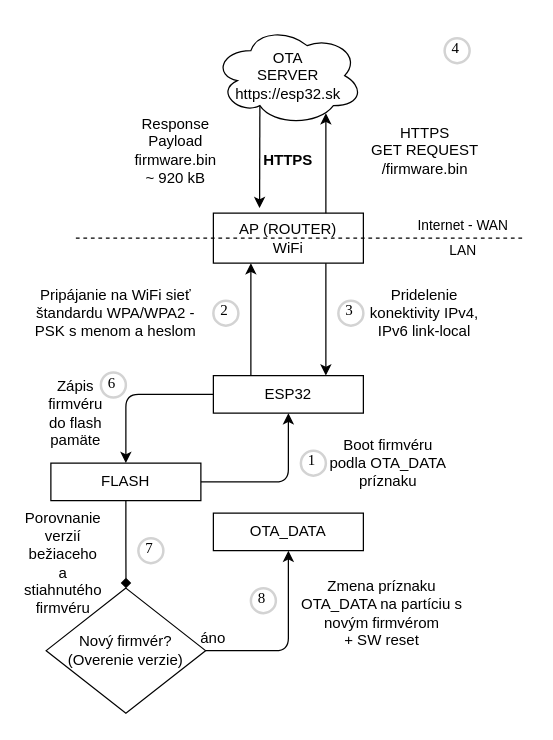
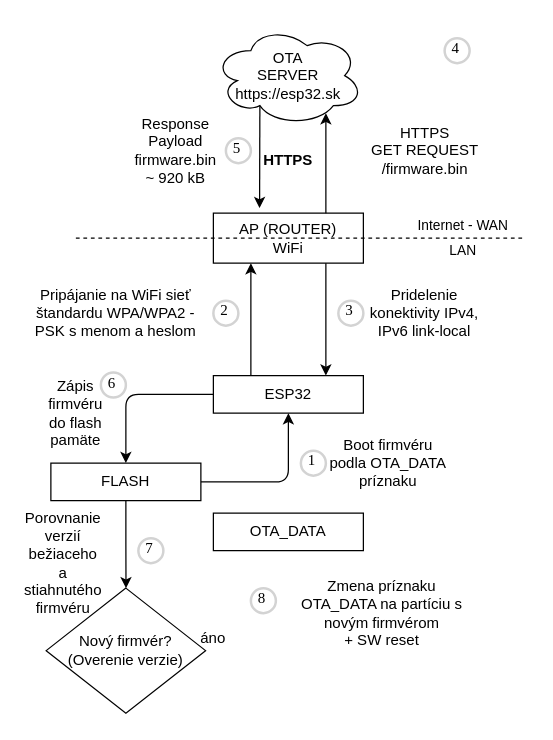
  <mxCell id="0" />
  <mxCell id="1" parent="0" />
  <mxCell id="2" value="" style="edgeStyle=orthogonalEdgeStyle;rounded=0;orthogonalLoop=1;jettySize=auto;html=1;entryX=0.25;entryY=1;entryDx=0;entryDy=0;exitX=0.25;exitY=0;exitDx=0;exitDy=0;" parent="1" source="3" target="5" edge="1"><mxGeometry relative="1" as="geometry"><mxPoint x="230" y="220" as="targetPoint" /></mxGeometry></mxCell>
  <mxCell id="3" value="ESP32" style="rounded=0;whiteSpace=wrap;html=1;" parent="1" vertex="1"><mxGeometry x="170" y="300" width="120" height="30" as="geometry" /></mxCell>
  <mxCell id="4" value="OTA_DATA" style="rounded=0;whiteSpace=wrap;html=1;" parent="1" vertex="1"><mxGeometry x="170" y="410" width="120" height="30" as="geometry" /></mxCell>
  <mxCell id="5" value="AP (ROUTER)&lt;br&gt;WiFi" style="rounded=0;whiteSpace=wrap;html=1;" parent="1" vertex="1"><mxGeometry x="170" y="170" width="120" height="40" as="geometry" /></mxCell>
  <mxCell id="6" value="OTA&lt;br&gt;SERVER&lt;br&gt;https://esp32.sk" style="ellipse;shape=cloud;whiteSpace=wrap;html=1;" parent="1" vertex="1"><mxGeometry x="170" width="120" height="80" as="geometry" y="20" /></mxCell>
  <mxCell id="7" value="" style="endArrow=classic;html=1;exitX=0.75;exitY=1;exitDx=0;exitDy=0;entryX=0.75;entryY=0;entryDx=0;entryDy=0;" parent="1" source="5" target="3" edge="1"><mxGeometry width="50" height="50" relative="1" as="geometry"><mxPoint x="370" y="350" as="sourcePoint" /><mxPoint x="420" y="300" as="targetPoint" /></mxGeometry></mxCell>
  <mxCell id="8" value="Nový firmvér?&lt;br&gt;(Overenie verzie)" style="rhombus;whiteSpace=wrap;html=1;" parent="1" vertex="1"><mxGeometry x="36.25" y="470" width="127.5" height="100" as="geometry" /></mxCell>
  <mxCell id="9" value="" style="endArrow=classic;html=1;entryX=0.5;entryY=1;entryDx=0;entryDy=0;exitX=1;exitY=0.5;exitDx=0;exitDy=0;" parent="1" source="26" target="3" edge="1"><mxGeometry width="50" height="50" relative="1" as="geometry"><mxPoint x="150" y="320" as="sourcePoint" /><mxPoint x="200" y="270" as="targetPoint" /><Array as="points"><mxPoint x="230" y="385" /></Array></mxGeometry></mxCell>
  <mxCell id="10" value="1" style="ellipse;whiteSpace=wrap;html=1;aspect=fixed;strokeWidth=2;fontFamily=Tahoma;spacingBottom=4;spacingRight=2;strokeColor=#d3d3d3;" parent="1" vertex="1"><mxGeometry x="240" y="360" width="20" height="20" as="geometry" /></mxCell>
  <mxCell id="11" value="2" style="ellipse;whiteSpace=wrap;html=1;aspect=fixed;strokeWidth=2;fontFamily=Tahoma;spacingBottom=4;spacingRight=2;strokeColor=#d3d3d3;" parent="1" vertex="1"><mxGeometry x="170" y="240" width="20" height="20" as="geometry" /></mxCell>
  <mxCell id="12" value="3" style="ellipse;whiteSpace=wrap;html=1;aspect=fixed;strokeWidth=2;fontFamily=Tahoma;spacingBottom=4;spacingRight=2;strokeColor=#d3d3d3;" parent="1" vertex="1"><mxGeometry x="270" y="240" width="20" height="20" as="geometry" /></mxCell>
  <mxCell id="13" value="4" style="ellipse;whiteSpace=wrap;html=1;aspect=fixed;strokeWidth=2;fontFamily=Tahoma;spacingBottom=4;spacingRight=2;strokeColor=#d3d3d3;" parent="1" vertex="1"><mxGeometry x="355" y="30" width="20" height="20" as="geometry" /></mxCell>
+ <mxCell id="14" value="5" style="ellipse;whiteSpace=wrap;html=1;aspect=fixed;strokeWidth=2;fontFamily=Tahoma;spacingBottom=4;spacingRight=2;strokeColor=#d3d3d3;" parent="1" vertex="1"><mxGeometry x="180" y="110" width="20" height="20" as="geometry" /></mxCell>
  <mxCell id="15" value="6" style="ellipse;whiteSpace=wrap;html=1;aspect=fixed;strokeWidth=2;fontFamily=Tahoma;spacingBottom=4;spacingRight=2;strokeColor=#d3d3d3;" parent="1" vertex="1"><mxGeometry x="80" y="297.5" width="20" height="20" as="geometry" /></mxCell>
  <mxCell id="16" value="7" style="ellipse;whiteSpace=wrap;html=1;aspect=fixed;strokeWidth=2;fontFamily=Tahoma;spacingBottom=4;spacingRight=2;strokeColor=#d3d3d3;" parent="1" vertex="1"><mxGeometry x="110" y="430" width="20" height="20" as="geometry" /></mxCell>
  <mxCell id="17" value="&lt;font&gt;&lt;br&gt;&lt;b&gt;&lt;font style=&quot;font-size: 12px&quot;&gt;HTTPS&lt;/font&gt;&lt;/b&gt;&lt;/font&gt;" style="text;html=1;strokeColor=none;fillColor=none;align=center;verticalAlign=middle;whiteSpace=wrap;rounded=0;" parent="1" vertex="1"><mxGeometry x="220" y="110" width="20" height="20" as="geometry" /></mxCell>
  <mxCell id="18" value="" style="endArrow=classic;html=1;exitX=0.75;exitY=0;exitDx=0;exitDy=0;" parent="1" source="5" edge="1"><mxGeometry width="50" height="50" relative="1" as="geometry"><mxPoint x="300" y="210" as="sourcePoint" /><mxPoint x="260" y="90" as="targetPoint" /></mxGeometry></mxCell>
  <mxCell id="19" value="" style="endArrow=classic;html=1;exitX=0.31;exitY=0.8;exitDx=0;exitDy=0;exitPerimeter=0;entryX=0.308;entryY=-0.1;entryDx=0;entryDy=0;entryPerimeter=0;" parent="1" source="6" target="5" edge="1"><mxGeometry width="50" height="50" relative="1" as="geometry"><mxPoint x="300" y="210" as="sourcePoint" /><mxPoint x="350" y="160" as="targetPoint" /></mxGeometry></mxCell>
  <mxCell id="20" value="Boot firmvéru&lt;br&gt;podla OTA_DATA príznaku" style="text;html=1;strokeColor=none;fillColor=none;align=center;verticalAlign=middle;whiteSpace=wrap;rounded=0;" parent="1" vertex="1"><mxGeometry x="260" y="360" width="100" height="20" as="geometry" /></mxCell>
  <mxCell id="21" value="Pripájanie na WiFi sieť štandardu WPA/WPA2 - PSK s menom a heslom" style="text;html=1;strokeColor=none;fillColor=none;align=center;verticalAlign=middle;whiteSpace=wrap;rounded=0;" parent="1" vertex="1"><mxGeometry x="20" y="240" width="143.75" height="20" as="geometry" /></mxCell>
  <mxCell id="22" value="Pridelenie konektivity IPv4, IPv6 link-local" style="text;html=1;strokeColor=none;fillColor=none;align=center;verticalAlign=middle;whiteSpace=wrap;rounded=0;" parent="1" vertex="1"><mxGeometry x="284" y="240" width="110" height="20" as="geometry" /></mxCell>
  <mxCell id="23" value="HTTPS&lt;br&gt;GET REQUEST&lt;br&gt;/firmware.bin" style="text;html=1;strokeColor=none;fillColor=none;align=center;verticalAlign=middle;whiteSpace=wrap;rounded=0;" parent="1" vertex="1"><mxGeometry x="291.5" y="110" width="95" height="20" as="geometry" /></mxCell>
  <mxCell id="24" value="Response&lt;br&gt;Payload firmware.bin&lt;br&gt;~ 920 kB" style="text;html=1;strokeColor=none;fillColor=none;align=center;verticalAlign=middle;whiteSpace=wrap;rounded=0;" parent="1" vertex="1"><mxGeometry x="110" y="110" width="60" height="20" as="geometry" /></mxCell>
- <mxCell id="25" value="" style="edgeStyle=orthogonalEdgeStyle;rounded=0;orthogonalLoop=1;jettySize=auto;html=1;endArrow=diamond;" parent="1" source="26" target="8" edge="1"><mxGeometry relative="1" as="geometry" /></mxCell>
+ <mxCell id="25" value="" style="edgeStyle=orthogonalEdgeStyle;rounded=0;orthogonalLoop=1;jettySize=auto;html=1;" parent="1" source="26" target="8" edge="1"><mxGeometry relative="1" as="geometry" /></mxCell>
  <mxCell id="26" value="FLASH" style="rounded=0;whiteSpace=wrap;html=1;" parent="1" vertex="1"><mxGeometry x="40" y="370" width="120" height="30" as="geometry" /></mxCell>
  <mxCell id="27" value="" style="endArrow=classic;html=1;entryX=0.5;entryY=0;entryDx=0;entryDy=0;exitX=0;exitY=0.5;exitDx=0;exitDy=0;" parent="1" source="3" target="26" edge="1"><mxGeometry width="50" height="50" relative="1" as="geometry"><mxPoint x="130" y="350" as="sourcePoint" /><mxPoint x="180" y="300" as="targetPoint" /><Array as="points"><mxPoint x="100" y="315" /></Array></mxGeometry></mxCell>
  <mxCell id="28" value="Zápis firmvéru do flash pamäte" style="text;html=1;strokeColor=none;fillColor=none;align=center;verticalAlign=middle;whiteSpace=wrap;rounded=0;" parent="1" vertex="1"><mxGeometry x="40" y="320" width="40" height="20" as="geometry" /></mxCell>
- <mxCell id="29" value="" style="endArrow=classic;html=1;exitX=1;exitY=0.5;exitDx=0;exitDy=0;entryX=0.5;entryY=1;entryDx=0;entryDy=0;" parent="1" source="8" target="4" edge="1"><mxGeometry width="50" height="50" relative="1" as="geometry"><mxPoint x="210" y="450" as="sourcePoint" /><mxPoint x="230" y="440" as="targetPoint" /><Array as="points"><mxPoint x="230" y="520" /></Array></mxGeometry></mxCell>
  <mxCell id="30" value="Porovnanie verzií bežiaceho a stiahnutého firmvéru" style="text;html=1;strokeColor=none;fillColor=none;align=center;verticalAlign=middle;whiteSpace=wrap;rounded=0;" parent="1" vertex="1"><mxGeometry x="30" y="440" width="40" height="20" as="geometry" /></mxCell>
  <mxCell id="31" value="8" style="ellipse;whiteSpace=wrap;html=1;aspect=fixed;strokeWidth=2;fontFamily=Tahoma;spacingBottom=4;spacingRight=2;strokeColor=#d3d3d3;" parent="1" vertex="1"><mxGeometry x="200" y="470" width="20" height="20" as="geometry" /></mxCell>
  <mxCell id="32" value="áno" style="text;html=1;strokeColor=none;fillColor=none;align=center;verticalAlign=middle;whiteSpace=wrap;rounded=0;" parent="1" vertex="1"><mxGeometry x="150" y="500" width="40" height="20" as="geometry" /></mxCell>
  <mxCell id="33" value="Zmena príznaku OTA_DATA na partíciu s novým firmvérom&lt;br&gt;+ SW reset" style="text;html=1;strokeColor=none;fillColor=none;align=center;verticalAlign=middle;whiteSpace=wrap;rounded=0;" parent="1" vertex="1"><mxGeometry x="230" y="480" width="150" height="20" as="geometry" /></mxCell>
  <mxCell id="34" value="" style="endArrow=none;dashed=1;html=1;fontSize=11;fontColor=#000099;" edge="1" parent="1"><mxGeometry width="50" height="50" relative="1" as="geometry"><mxPoint x="60" y="190" as="sourcePoint" /><mxPoint x="420" y="190" as="targetPoint" /></mxGeometry></mxCell>
  <mxCell id="35" value="&lt;font color=&quot;#000000&quot;&gt;Internet - WAN&lt;/font&gt;" style="text;html=1;strokeColor=none;fillColor=none;align=center;verticalAlign=middle;whiteSpace=wrap;rounded=0;fontSize=11;fontColor=#000099;" vertex="1" parent="1"><mxGeometry x="330" y="170" width="80" height="20" as="geometry" /></mxCell>
  <mxCell id="36" value="&lt;font color=&quot;#000000&quot;&gt;LAN&lt;/font&gt;" style="text;html=1;strokeColor=none;fillColor=none;align=center;verticalAlign=middle;whiteSpace=wrap;rounded=0;fontSize=11;fontColor=#000099;" vertex="1" parent="1"><mxGeometry x="330" y="190" width="80" height="20" as="geometry" /></mxCell>
